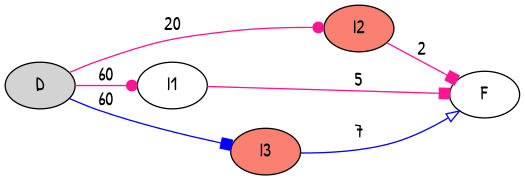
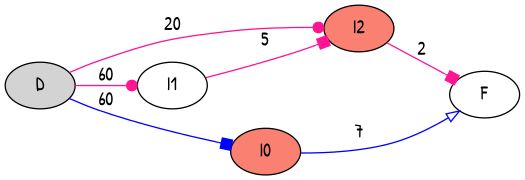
  digraph {
    fontname="Patrick Hand"
    rankdir=LR
    node [fillcolor=salmon fontname="Patrick Hand" style=filled]
    edge [arrowhead=box color=deeppink fontname="Patrick Hand"]
    D [fillcolor=lightgrey]
    I2
    I1 [fillcolor=white]
-   I3
+   I3 [label=I0]
    F [fillcolor=white]
    D -> I2 [arrowhead=dot label=20]
    D -> I1 [arrowhead=dot label=60]
    D -> I3 [color=blue label=60]
    I2 -> F [label=2]
-   I1 -> F [label=5]
+   I1 -> I2 [label=5]
    I3 -> F [arrowhead=onormal color=blue label=7]
  }
